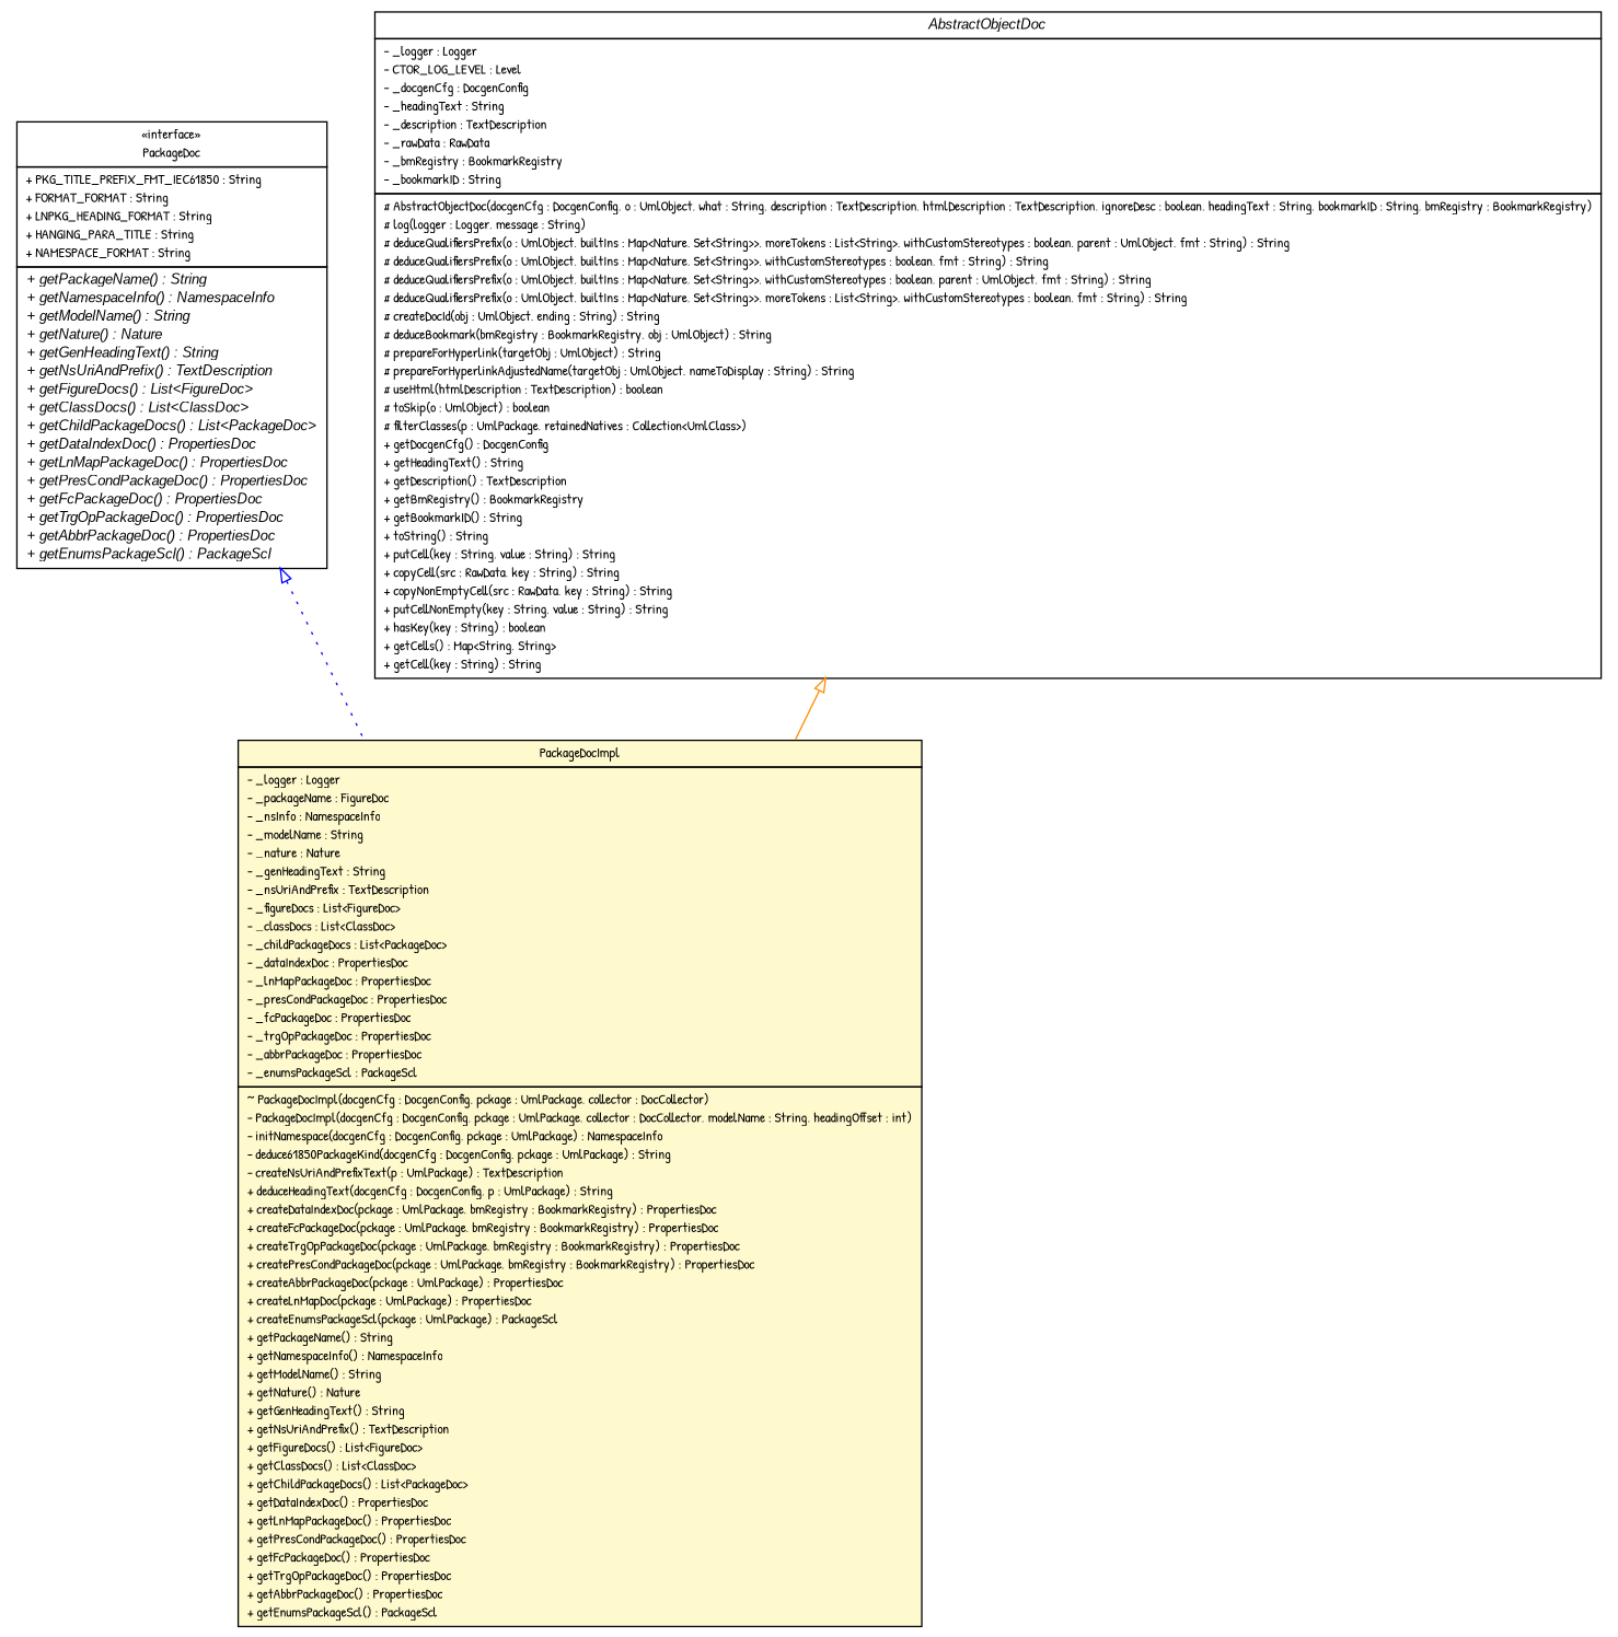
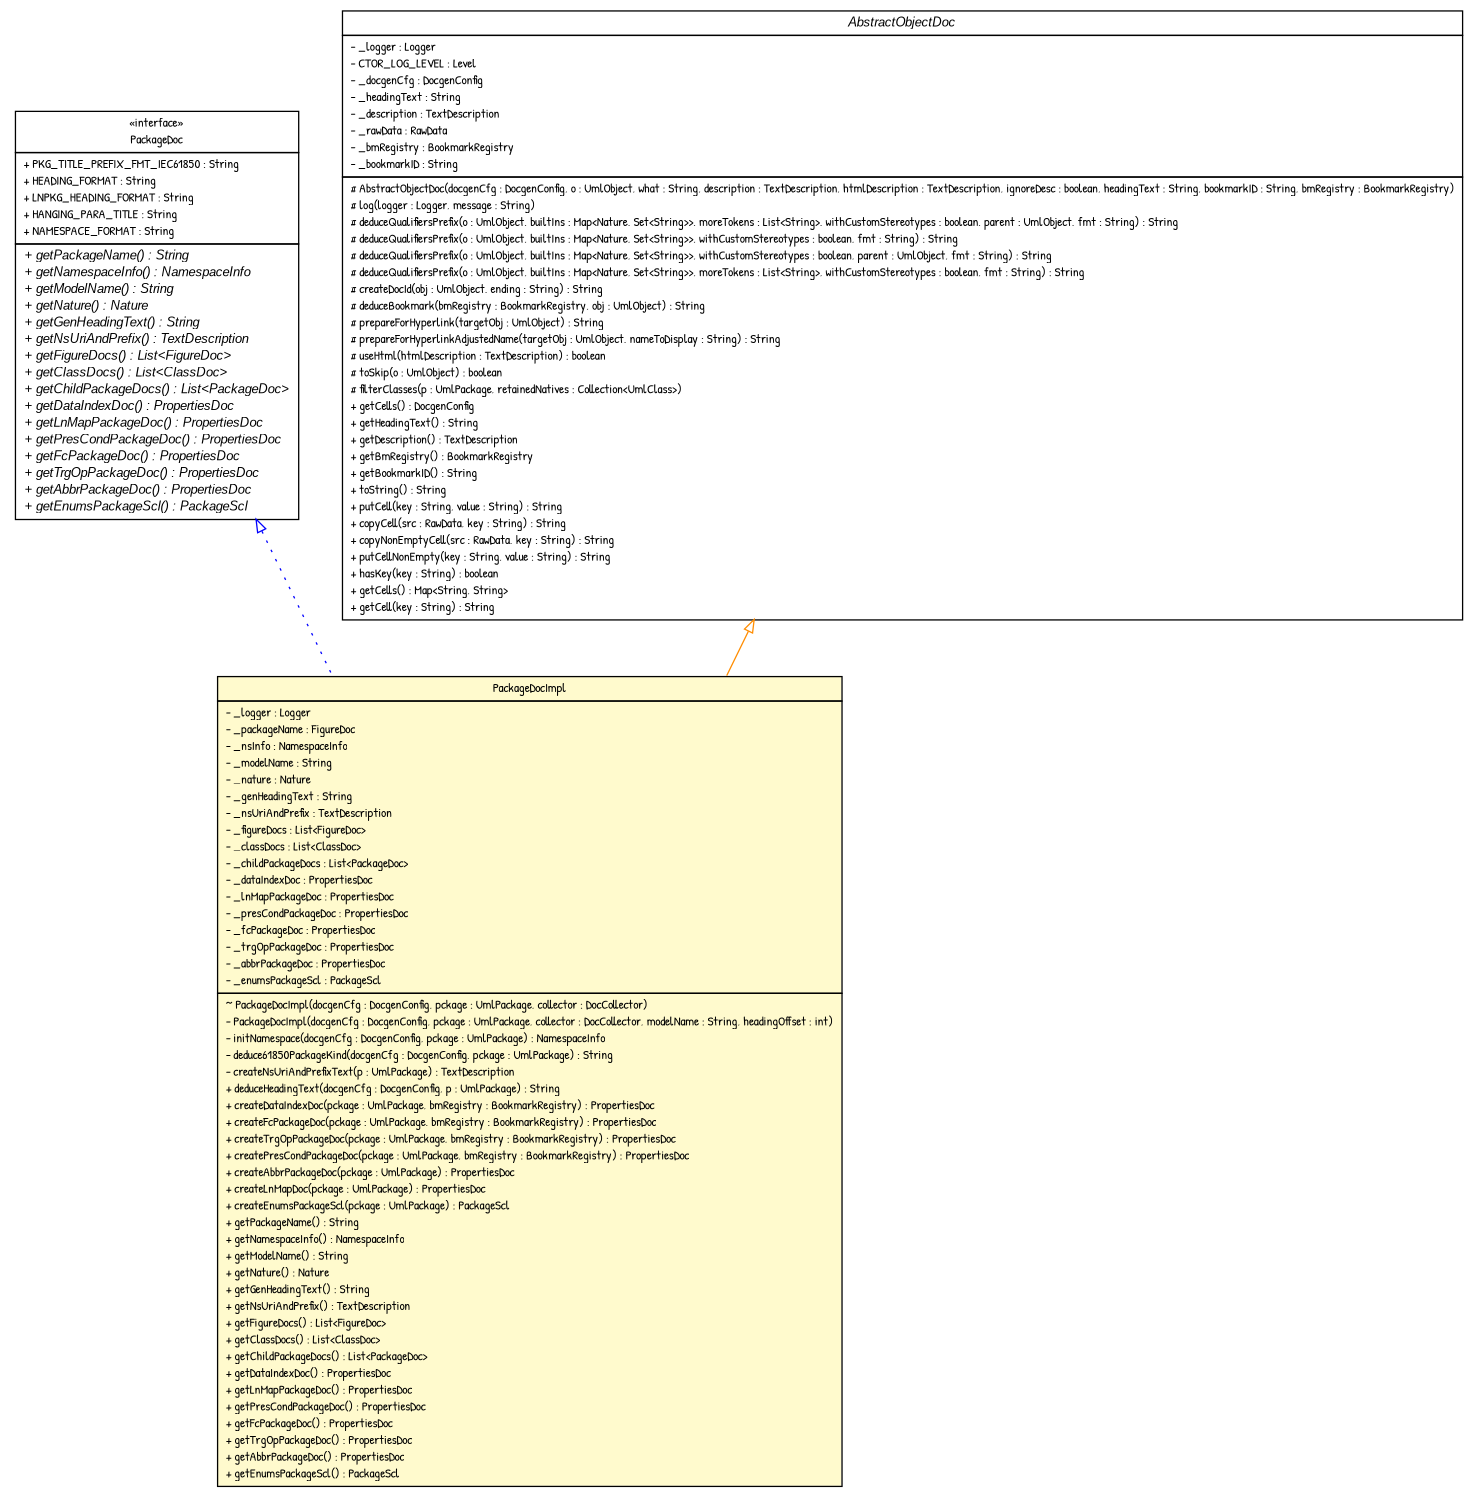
  digraph {
    fontname="Patrick Hand"
    nodesep=0.25
    ranksep=0.5
    node [fontcolor=black fontname="Patrick Hand" fontsize=10.0 shape=plaintext]
    edge [arrowtail=empty dir=back fontname="Patrick Hand" fontsize=10 headport=p labelfontname=arial labelfontsize=10 tailport=p]
-   n1 [label=<<table title="org.tanjakostic.jcleancim.docgen.collector.PackageDoc" border="0" cellborder="1" cellspacing="0" cellpadding="2" port="p" href="../PackageDoc.html"> 		<tr><td><table border="0" cellspacing="0" cellpadding="1"> <tr><td align="center" balign="center"> &#171;interface&#187; </td></tr> <tr><td align="center" balign="center"> PackageDoc </td></tr> 		</table></td></tr> 		<tr><td><table border="0" cellspacing="0" cellpadding="1"> <tr><td align="left" balign="left"> + PKG_TITLE_PREFIX_FMT_IEC61850 : String </td></tr> <tr><td align="left" balign="left"> + FORMAT_FORMAT : String </td></tr> <tr><td align="left" balign="left"> + LNPKG_HEADING_FORMAT : String </td></tr> <tr><td align="left" balign="left"> + HANGING_PARA_TITLE : String </td></tr> <tr><td align="left" balign="left"> + NAMESPACE_FORMAT : String </td></tr> 		</table></td></tr> 		<tr><td><table border="0" cellspacing="0" cellpadding="1"> <tr><td align="left" balign="left"><font face="Arial Italic" point-size="10.0"> + getPackageName() : String </font></td></tr> <tr><td align="left" balign="left"><font face="Arial Italic" point-size="10.0"> + getNamespaceInfo() : NamespaceInfo </font></td></tr> <tr><td align="left" balign="left"><font face="Arial Italic" point-size="10.0"> + getModelName() : String </font></td></tr> <tr><td align="left" balign="left"><font face="Arial Italic" point-size="10.0"> + getNature() : Nature </font></td></tr> <tr><td align="left" balign="left"><font face="Arial Italic" point-size="10.0"> + getGenHeadingText() : String </font></td></tr> <tr><td align="left" balign="left"><font face="Arial Italic" point-size="10.0"> + getNsUriAndPrefix() : TextDescription </font></td></tr> <tr><td align="left" balign="left"><font face="Arial Italic" point-size="10.0"> + getFigureDocs() : List&lt;FigureDoc&gt; </font></td></tr> <tr><td align="left" balign="left"><font face="Arial Italic" point-size="10.0"> + getClassDocs() : List&lt;ClassDoc&gt; </font></td></tr> <tr><td align="left" balign="left"><font face="Arial Italic" point-size="10.0"> + getChildPackageDocs() : List&lt;PackageDoc&gt; </font></td></tr> <tr><td align="left" balign="left"><font face="Arial Italic" point-size="10.0"> + getDataIndexDoc() : PropertiesDoc </font></td></tr> <tr><td align="left" balign="left"><font face="Arial Italic" point-size="10.0"> + getLnMapPackageDoc() : PropertiesDoc </font></td></tr> <tr><td align="left" balign="left"><font face="Arial Italic" point-size="10.0"> + getPresCondPackageDoc() : PropertiesDoc </font></td></tr> <tr><td align="left" balign="left"><font face="Arial Italic" point-size="10.0"> + getFcPackageDoc() : PropertiesDoc </font></td></tr> <tr><td align="left" balign="left"><font face="Arial Italic" point-size="10.0"> + getTrgOpPackageDoc() : PropertiesDoc </font></td></tr> <tr><td align="left" balign="left"><font face="Arial Italic" point-size="10.0"> + getAbbrPackageDoc() : PropertiesDoc </font></td></tr> <tr><td align="left" balign="left"><font face="Arial Italic" point-size="10.0"> + getEnumsPackageScl() : PackageScl </font></td></tr> 		</table></td></tr> 		</table>>]
+   n1 [label=<<table title="org.tanjakostic.jcleancim.docgen.collector.PackageDoc" border="0" cellborder="1" cellspacing="0" cellpadding="2" port="p" href="../PackageDoc.html"> 		<tr><td><table border="0" cellspacing="0" cellpadding="1"> <tr><td align="center" balign="center"> &#171;interface&#187; </td></tr> <tr><td align="center" balign="center"> PackageDoc </td></tr> 		</table></td></tr> 		<tr><td><table border="0" cellspacing="0" cellpadding="1"> <tr><td align="left" balign="left"> + PKG_TITLE_PREFIX_FMT_IEC61850 : String </td></tr> <tr><td align="left" balign="left"> + HEADING_FORMAT : String </td></tr> <tr><td align="left" balign="left"> + LNPKG_HEADING_FORMAT : String </td></tr> <tr><td align="left" balign="left"> + HANGING_PARA_TITLE : String </td></tr> <tr><td align="left" balign="left"> + NAMESPACE_FORMAT : String </td></tr> 		</table></td></tr> 		<tr><td><table border="0" cellspacing="0" cellpadding="1"> <tr><td align="left" balign="left"><font face="Arial Italic" point-size="10.0"> + getPackageName() : String </font></td></tr> <tr><td align="left" balign="left"><font face="Arial Italic" point-size="10.0"> + getNamespaceInfo() : NamespaceInfo </font></td></tr> <tr><td align="left" balign="left"><font face="Arial Italic" point-size="10.0"> + getModelName() : String </font></td></tr> <tr><td align="left" balign="left"><font face="Arial Italic" point-size="10.0"> + getNature() : Nature </font></td></tr> <tr><td align="left" balign="left"><font face="Arial Italic" point-size="10.0"> + getGenHeadingText() : String </font></td></tr> <tr><td align="left" balign="left"><font face="Arial Italic" point-size="10.0"> + getNsUriAndPrefix() : TextDescription </font></td></tr> <tr><td align="left" balign="left"><font face="Arial Italic" point-size="10.0"> + getFigureDocs() : List&lt;FigureDoc&gt; </font></td></tr> <tr><td align="left" balign="left"><font face="Arial Italic" point-size="10.0"> + getClassDocs() : List&lt;ClassDoc&gt; </font></td></tr> <tr><td align="left" balign="left"><font face="Arial Italic" point-size="10.0"> + getChildPackageDocs() : List&lt;PackageDoc&gt; </font></td></tr> <tr><td align="left" balign="left"><font face="Arial Italic" point-size="10.0"> + getDataIndexDoc() : PropertiesDoc </font></td></tr> <tr><td align="left" balign="left"><font face="Arial Italic" point-size="10.0"> + getLnMapPackageDoc() : PropertiesDoc </font></td></tr> <tr><td align="left" balign="left"><font face="Arial Italic" point-size="10.0"> + getPresCondPackageDoc() : PropertiesDoc </font></td></tr> <tr><td align="left" balign="left"><font face="Arial Italic" point-size="10.0"> + getFcPackageDoc() : PropertiesDoc </font></td></tr> <tr><td align="left" balign="left"><font face="Arial Italic" point-size="10.0"> + getTrgOpPackageDoc() : PropertiesDoc </font></td></tr> <tr><td align="left" balign="left"><font face="Arial Italic" point-size="10.0"> + getAbbrPackageDoc() : PropertiesDoc </font></td></tr> <tr><td align="left" balign="left"><font face="Arial Italic" point-size="10.0"> + getEnumsPackageScl() : PackageScl </font></td></tr> 		</table></td></tr> 		</table>>]
    n2 [label=<<table title="org.tanjakostic.jcleancim.docgen.collector.impl.PackageDocImpl" border="0" cellborder="1" cellspacing="0" cellpadding="2" port="p" bgcolor="lemonChiffon" href="./PackageDocImpl.html"> 		<tr><td><table border="0" cellspacing="0" cellpadding="1"> <tr><td align="center" balign="center"> PackageDocImpl </td></tr> 		</table></td></tr> 		<tr><td><table border="0" cellspacing="0" cellpadding="1"> <tr><td align="left" balign="left"> - _logger : Logger </td></tr> <tr><td align="left" balign="left"> - _packageName : FigureDoc </td></tr> <tr><td align="left" balign="left"> - _nsInfo : NamespaceInfo </td></tr> <tr><td align="left" balign="left"> - _modelName : String </td></tr> <tr><td align="left" balign="left"> - _nature : Nature </td></tr> <tr><td align="left" balign="left"> - _genHeadingText : String </td></tr> <tr><td align="left" balign="left"> - _nsUriAndPrefix : TextDescription </td></tr> <tr><td align="left" balign="left"> - _figureDocs : List&lt;FigureDoc&gt; </td></tr> <tr><td align="left" balign="left"> - _classDocs : List&lt;ClassDoc&gt; </td></tr> <tr><td align="left" balign="left"> - _childPackageDocs : List&lt;PackageDoc&gt; </td></tr> <tr><td align="left" balign="left"> - _dataIndexDoc : PropertiesDoc </td></tr> <tr><td align="left" balign="left"> - _lnMapPackageDoc : PropertiesDoc </td></tr> <tr><td align="left" balign="left"> - _presCondPackageDoc : PropertiesDoc </td></tr> <tr><td align="left" balign="left"> - _fcPackageDoc : PropertiesDoc </td></tr> <tr><td align="left" balign="left"> - _trgOpPackageDoc : PropertiesDoc </td></tr> <tr><td align="left" balign="left"> - _abbrPackageDoc : PropertiesDoc </td></tr> <tr><td align="left" balign="left"> - _enumsPackageScl : PackageScl </td></tr> 		</table></td></tr> 		<tr><td><table border="0" cellspacing="0" cellpadding="1"> <tr><td align="left" balign="left"> ~ PackageDocImpl(docgenCfg : DocgenConfig, pckage : UmlPackage, collector : DocCollector) </td></tr> <tr><td align="left" balign="left"> - PackageDocImpl(docgenCfg : DocgenConfig, pckage : UmlPackage, collector : DocCollector, modelName : String, headingOffset : int) </td></tr> <tr><td align="left" balign="left"> - initNamespace(docgenCfg : DocgenConfig, pckage : UmlPackage) : NamespaceInfo </td></tr> <tr><td align="left" balign="left"> - deduce61850PackageKind(docgenCfg : DocgenConfig, pckage : UmlPackage) : String </td></tr> <tr><td align="left" balign="left"> - createNsUriAndPrefixText(p : UmlPackage) : TextDescription </td></tr> <tr><td align="left" balign="left"> + deduceHeadingText(docgenCfg : DocgenConfig, p : UmlPackage) : String </td></tr> <tr><td align="left" balign="left"> + createDataIndexDoc(pckage : UmlPackage, bmRegistry : BookmarkRegistry) : PropertiesDoc </td></tr> <tr><td align="left" balign="left"> + createFcPackageDoc(pckage : UmlPackage, bmRegistry : BookmarkRegistry) : PropertiesDoc </td></tr> <tr><td align="left" balign="left"> + createTrgOpPackageDoc(pckage : UmlPackage, bmRegistry : BookmarkRegistry) : PropertiesDoc </td></tr> <tr><td align="left" balign="left"> + createPresCondPackageDoc(pckage : UmlPackage, bmRegistry : BookmarkRegistry) : PropertiesDoc </td></tr> <tr><td align="left" balign="left"> + createAbbrPackageDoc(pckage : UmlPackage) : PropertiesDoc </td></tr> <tr><td align="left" balign="left"> + createLnMapDoc(pckage : UmlPackage) : PropertiesDoc </td></tr> <tr><td align="left" balign="left"> + createEnumsPackageScl(pckage : UmlPackage) : PackageScl </td></tr> <tr><td align="left" balign="left"> + getPackageName() : String </td></tr> <tr><td align="left" balign="left"> + getNamespaceInfo() : NamespaceInfo </td></tr> <tr><td align="left" balign="left"> + getModelName() : String </td></tr> <tr><td align="left" balign="left"> + getNature() : Nature </td></tr> <tr><td align="left" balign="left"> + getGenHeadingText() : String </td></tr> <tr><td align="left" balign="left"> + getNsUriAndPrefix() : TextDescription </td></tr> <tr><td align="left" balign="left"> + getFigureDocs() : List&lt;FigureDoc&gt; </td></tr> <tr><td align="left" balign="left"> + getClassDocs() : List&lt;ClassDoc&gt; </td></tr> <tr><td align="left" balign="left"> + getChildPackageDocs() : List&lt;PackageDoc&gt; </td></tr> <tr><td align="left" balign="left"> + getDataIndexDoc() : PropertiesDoc </td></tr> <tr><td align="left" balign="left"> + getLnMapPackageDoc() : PropertiesDoc </td></tr> <tr><td align="left" balign="left"> + getPresCondPackageDoc() : PropertiesDoc </td></tr> <tr><td align="left" balign="left"> + getFcPackageDoc() : PropertiesDoc </td></tr> <tr><td align="left" balign="left"> + getTrgOpPackageDoc() : PropertiesDoc </td></tr> <tr><td align="left" balign="left"> + getAbbrPackageDoc() : PropertiesDoc </td></tr> <tr><td align="left" balign="left"> + getEnumsPackageScl() : PackageScl </td></tr> 		</table></td></tr> 		</table>>]
-   n3 [label=<<table title="org.tanjakostic.jcleancim.docgen.collector.impl.AbstractObjectDoc" border="0" cellborder="1" cellspacing="0" cellpadding="2" port="p" href="./AbstractObjectDoc.html"> 		<tr><td><table border="0" cellspacing="0" cellpadding="1"> <tr><td align="center" balign="center"><font face="Arial Italic"> AbstractObjectDoc </font></td></tr> 		</table></td></tr> 		<tr><td><table border="0" cellspacing="0" cellpadding="1"> <tr><td align="left" balign="left"> - _logger : Logger </td></tr> <tr><td align="left" balign="left"> - CTOR_LOG_LEVEL : Level </td></tr> <tr><td align="left" balign="left"> - _docgenCfg : DocgenConfig </td></tr> <tr><td align="left" balign="left"> - _headingText : String </td></tr> <tr><td align="left" balign="left"> - _description : TextDescription </td></tr> <tr><td align="left" balign="left"> - _rawData : RawData </td></tr> <tr><td align="left" balign="left"> - _bmRegistry : BookmarkRegistry </td></tr> <tr><td align="left" balign="left"> - _bookmarkID : String </td></tr> 		</table></td></tr> 		<tr><td><table border="0" cellspacing="0" cellpadding="1"> <tr><td align="left" balign="left"> # AbstractObjectDoc(docgenCfg : DocgenConfig, o : UmlObject, what : String, description : TextDescription, htmlDescription : TextDescription, ignoreDesc : boolean, headingText : String, bookmarkID : String, bmRegistry : BookmarkRegistry) </td></tr> <tr><td align="left" balign="left"> # log(logger : Logger, message : String) </td></tr> <tr><td align="left" balign="left"> # deduceQualifiersPrefix(o : UmlObject, builtIns : Map&lt;Nature, Set&lt;String&gt;&gt;, moreTokens : List&lt;String&gt;, withCustomStereotypes : boolean, parent : UmlObject, fmt : String) : String </td></tr> <tr><td align="left" balign="left"> # deduceQualifiersPrefix(o : UmlObject, builtIns : Map&lt;Nature, Set&lt;String&gt;&gt;, withCustomStereotypes : boolean, fmt : String) : String </td></tr> <tr><td align="left" balign="left"> # deduceQualifiersPrefix(o : UmlObject, builtIns : Map&lt;Nature, Set&lt;String&gt;&gt;, withCustomStereotypes : boolean, parent : UmlObject, fmt : String) : String </td></tr> <tr><td align="left" balign="left"> # deduceQualifiersPrefix(o : UmlObject, builtIns : Map&lt;Nature, Set&lt;String&gt;&gt;, moreTokens : List&lt;String&gt;, withCustomStereotypes : boolean, fmt : String) : String </td></tr> <tr><td align="left" balign="left"> # createDocId(obj : UmlObject, ending : String) : String </td></tr> <tr><td align="left" balign="left"> # deduceBookmark(bmRegistry : BookmarkRegistry, obj : UmlObject) : String </td></tr> <tr><td align="left" balign="left"> # prepareForHyperlink(targetObj : UmlObject) : String </td></tr> <tr><td align="left" balign="left"> # prepareForHyperlinkAdjustedName(targetObj : UmlObject, nameToDisplay : String) : String </td></tr> <tr><td align="left" balign="left"> # useHtml(htmlDescription : TextDescription) : boolean </td></tr> <tr><td align="left" balign="left"> # toSkip(o : UmlObject) : boolean </td></tr> <tr><td align="left" balign="left"> # filterClasses(p : UmlPackage, retainedNatives : Collection&lt;UmlClass&gt;) </td></tr> <tr><td align="left" balign="left"> + getDocgenCfg() : DocgenConfig </td></tr> <tr><td align="left" balign="left"> + getHeadingText() : String </td></tr> <tr><td align="left" balign="left"> + getDescription() : TextDescription </td></tr> <tr><td align="left" balign="left"> + getBmRegistry() : BookmarkRegistry </td></tr> <tr><td align="left" balign="left"> + getBookmarkID() : String </td></tr> <tr><td align="left" balign="left"> + toString() : String </td></tr> <tr><td align="left" balign="left"> + putCell(key : String, value : String) : String </td></tr> <tr><td align="left" balign="left"> + copyCell(src : RawData, key : String) : String </td></tr> <tr><td align="left" balign="left"> + copyNonEmptyCell(src : RawData, key : String) : String </td></tr> <tr><td align="left" balign="left"> + putCellNonEmpty(key : String, value : String) : String </td></tr> <tr><td align="left" balign="left"> + hasKey(key : String) : boolean </td></tr> <tr><td align="left" balign="left"> + getCells() : Map&lt;String, String&gt; </td></tr> <tr><td align="left" balign="left"> + getCell(key : String) : String </td></tr> 		</table></td></tr> 		</table>>]
+   n3 [label=<<table title="org.tanjakostic.jcleancim.docgen.collector.impl.AbstractObjectDoc" border="0" cellborder="1" cellspacing="0" cellpadding="2" port="p" href="./AbstractObjectDoc.html"> 		<tr><td><table border="0" cellspacing="0" cellpadding="1"> <tr><td align="center" balign="center"><font face="Arial Italic"> AbstractObjectDoc </font></td></tr> 		</table></td></tr> 		<tr><td><table border="0" cellspacing="0" cellpadding="1"> <tr><td align="left" balign="left"> - _logger : Logger </td></tr> <tr><td align="left" balign="left"> - CTOR_LOG_LEVEL : Level </td></tr> <tr><td align="left" balign="left"> - _docgenCfg : DocgenConfig </td></tr> <tr><td align="left" balign="left"> - _headingText : String </td></tr> <tr><td align="left" balign="left"> - _description : TextDescription </td></tr> <tr><td align="left" balign="left"> - _rawData : RawData </td></tr> <tr><td align="left" balign="left"> - _bmRegistry : BookmarkRegistry </td></tr> <tr><td align="left" balign="left"> - _bookmarkID : String </td></tr> 		</table></td></tr> 		<tr><td><table border="0" cellspacing="0" cellpadding="1"> <tr><td align="left" balign="left"> # AbstractObjectDoc(docgenCfg : DocgenConfig, o : UmlObject, what : String, description : TextDescription, htmlDescription : TextDescription, ignoreDesc : boolean, headingText : String, bookmarkID : String, bmRegistry : BookmarkRegistry) </td></tr> <tr><td align="left" balign="left"> # log(logger : Logger, message : String) </td></tr> <tr><td align="left" balign="left"> # deduceQualifiersPrefix(o : UmlObject, builtIns : Map&lt;Nature, Set&lt;String&gt;&gt;, moreTokens : List&lt;String&gt;, withCustomStereotypes : boolean, parent : UmlObject, fmt : String) : String </td></tr> <tr><td align="left" balign="left"> # deduceQualifiersPrefix(o : UmlObject, builtIns : Map&lt;Nature, Set&lt;String&gt;&gt;, withCustomStereotypes : boolean, fmt : String) : String </td></tr> <tr><td align="left" balign="left"> # deduceQualifiersPrefix(o : UmlObject, builtIns : Map&lt;Nature, Set&lt;String&gt;&gt;, withCustomStereotypes : boolean, parent : UmlObject, fmt : String) : String </td></tr> <tr><td align="left" balign="left"> # deduceQualifiersPrefix(o : UmlObject, builtIns : Map&lt;Nature, Set&lt;String&gt;&gt;, moreTokens : List&lt;String&gt;, withCustomStereotypes : boolean, fmt : String) : String </td></tr> <tr><td align="left" balign="left"> # createDocId(obj : UmlObject, ending : String) : String </td></tr> <tr><td align="left" balign="left"> # deduceBookmark(bmRegistry : BookmarkRegistry, obj : UmlObject) : String </td></tr> <tr><td align="left" balign="left"> # prepareForHyperlink(targetObj : UmlObject) : String </td></tr> <tr><td align="left" balign="left"> # prepareForHyperlinkAdjustedName(targetObj : UmlObject, nameToDisplay : String) : String </td></tr> <tr><td align="left" balign="left"> # useHtml(htmlDescription : TextDescription) : boolean </td></tr> <tr><td align="left" balign="left"> # toSkip(o : UmlObject) : boolean </td></tr> <tr><td align="left" balign="left"> # filterClasses(p : UmlPackage, retainedNatives : Collection&lt;UmlClass&gt;) </td></tr> <tr><td align="left" balign="left"> + getCells() : DocgenConfig </td></tr> <tr><td align="left" balign="left"> + getHeadingText() : String </td></tr> <tr><td align="left" balign="left"> + getDescription() : TextDescription </td></tr> <tr><td align="left" balign="left"> + getBmRegistry() : BookmarkRegistry </td></tr> <tr><td align="left" balign="left"> + getBookmarkID() : String </td></tr> <tr><td align="left" balign="left"> + toString() : String </td></tr> <tr><td align="left" balign="left"> + putCell(key : String, value : String) : String </td></tr> <tr><td align="left" balign="left"> + copyCell(src : RawData, key : String) : String </td></tr> <tr><td align="left" balign="left"> + copyNonEmptyCell(src : RawData, key : String) : String </td></tr> <tr><td align="left" balign="left"> + putCellNonEmpty(key : String, value : String) : String </td></tr> <tr><td align="left" balign="left"> + hasKey(key : String) : boolean </td></tr> <tr><td align="left" balign="left"> + getCells() : Map&lt;String, String&gt; </td></tr> <tr><td align="left" balign="left"> + getCell(key : String) : String </td></tr> 		</table></td></tr> 		</table>>]
    n1 -> n2 [color=blue style=dotted]
    n3 -> n2 [color=darkorange style=solid]
  }
